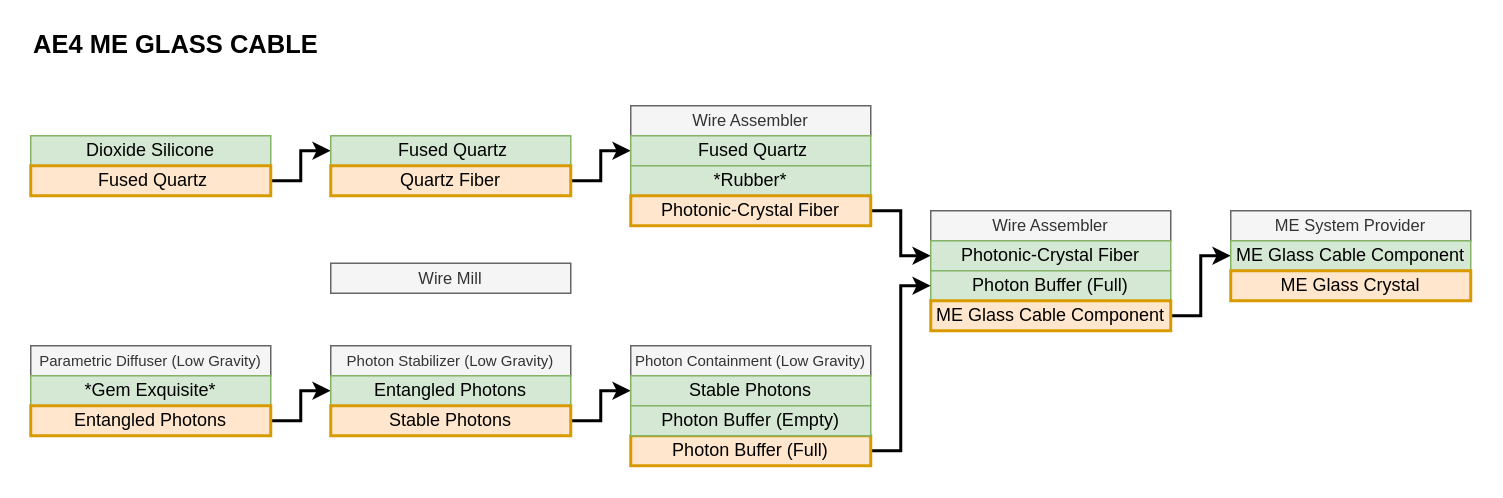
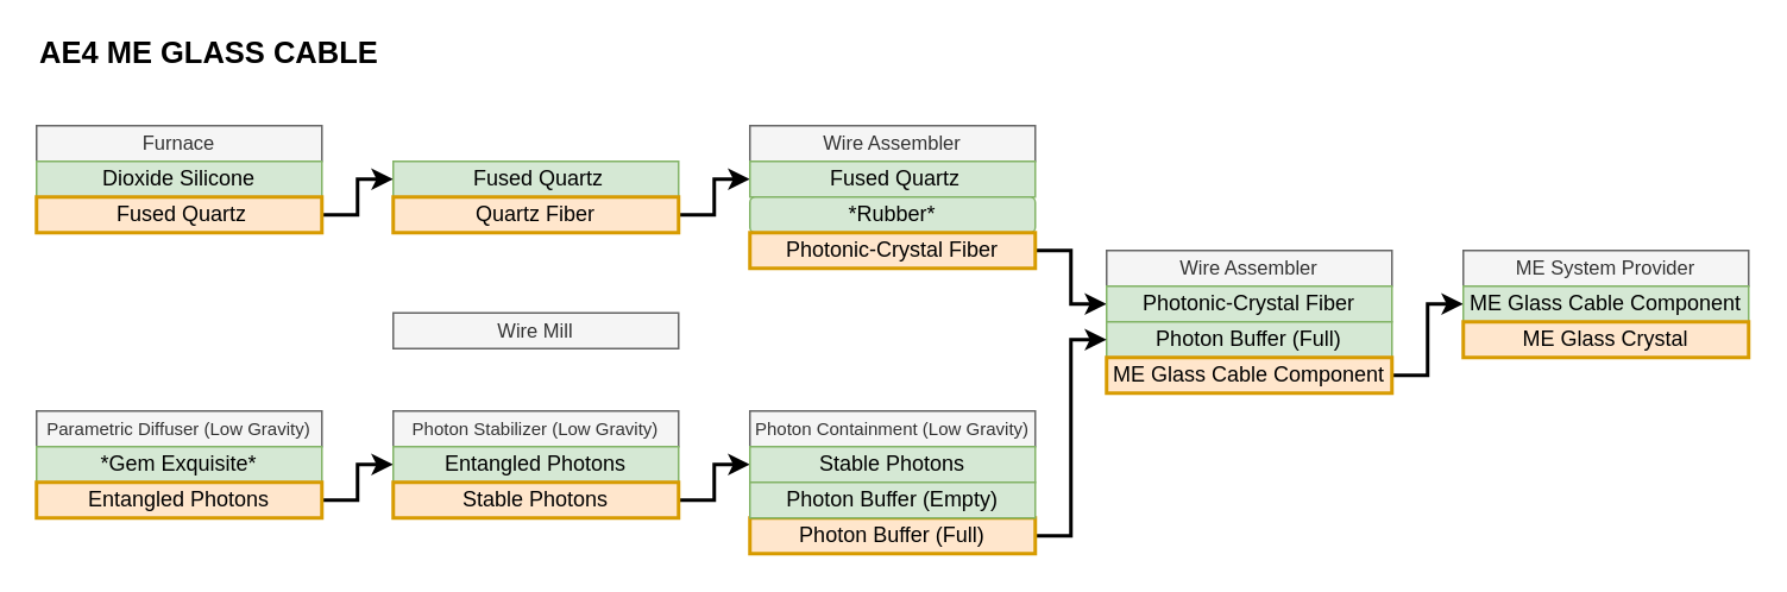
  <mxCell id="0" />
  <mxCell id="1" parent="0" />
  <mxCell id="2" value="&lt;span style=&quot;font-size: 17px&quot;&gt;AE4 ME GLASS CABLE&lt;/span&gt;" style="text;html=1;strokeColor=none;fillColor=none;align=left;verticalAlign=middle;whiteSpace=wrap;rounded=0;shadow=0;glass=0;sketch=0;fontSize=17;fontStyle=1" parent="1" vertex="1"><mxGeometry x="20" y="20" width="260" height="20" as="geometry" /></mxCell>
+ <mxCell id="3" value="Furnace" style="rounded=0;whiteSpace=wrap;html=1;shadow=0;glass=0;sketch=0;strokeWidth=1;fillColor=#f5f5f5;strokeColor=#666666;fontColor=#333333;fontSize=11;" parent="1" vertex="1"><mxGeometry x="20" y="70" width="160" height="20" as="geometry" /></mxCell>
  <mxCell id="4" value="Dioxide Silicone" style="rounded=0;whiteSpace=wrap;html=1;shadow=0;glass=0;sketch=0;strokeWidth=1;fillColor=#d5e8d4;strokeColor=#82b366;fontSize=12;" parent="1" vertex="1"><mxGeometry x="20" y="90" width="160" height="20" as="geometry" /></mxCell>
  <mxCell id="5" style="edgeStyle=orthogonalEdgeStyle;rounded=0;orthogonalLoop=1;jettySize=auto;html=1;entryX=0;entryY=0.5;entryDx=0;entryDy=0;fontSize=12;strokeWidth=2;" parent="1" source="6" target="8" edge="1"><mxGeometry relative="1" as="geometry" /></mxCell>
  <mxCell id="6" value="&lt;font style=&quot;font-size: 12px;&quot;&gt;&amp;nbsp;Fused Quartz&lt;/font&gt;" style="rounded=0;whiteSpace=wrap;html=1;shadow=0;glass=0;sketch=0;strokeWidth=2;fillColor=#ffe6cc;strokeColor=#d79b00;fontSize=12;" parent="1" vertex="1"><mxGeometry x="20" y="110" width="160" height="20" as="geometry" /></mxCell>
  <mxCell id="7" value="Wire Mill" style="rounded=0;whiteSpace=wrap;html=1;shadow=0;glass=0;sketch=0;strokeWidth=1;fillColor=#f5f5f5;strokeColor=#666666;fontColor=#333333;fontSize=11;" parent="1" vertex="1"><mxGeometry x="220" y="175" width="160" height="20" as="geometry" /></mxCell>
  <mxCell id="8" value="&lt;span style=&quot;font-size: 12px;&quot;&gt;&amp;nbsp;Fused Quartz&lt;/span&gt;" style="rounded=0;whiteSpace=wrap;html=1;shadow=0;glass=0;sketch=0;strokeWidth=1;fillColor=#d5e8d4;strokeColor=#82b366;fontSize=12;" parent="1" vertex="1"><mxGeometry x="220" y="90" width="160" height="20" as="geometry" /></mxCell>
  <mxCell id="9" style="edgeStyle=orthogonalEdgeStyle;rounded=0;orthogonalLoop=1;jettySize=auto;html=1;entryX=0;entryY=0.5;entryDx=0;entryDy=0;fontSize=12;strokeWidth=2;" parent="1" source="10" target="12" edge="1"><mxGeometry relative="1" as="geometry" /></mxCell>
  <mxCell id="10" value="&lt;font style=&quot;font-size: 12px;&quot;&gt;Quartz Fiber&lt;/font&gt;" style="rounded=0;whiteSpace=wrap;html=1;shadow=0;glass=0;sketch=0;strokeWidth=2;fillColor=#ffe6cc;strokeColor=#d79b00;fontSize=12;" parent="1" vertex="1"><mxGeometry x="220" y="110" width="160" height="20" as="geometry" /></mxCell>
  <mxCell id="11" value="Wire Assembler" style="rounded=0;whiteSpace=wrap;html=1;shadow=0;glass=0;sketch=0;strokeWidth=1;fillColor=#f5f5f5;strokeColor=#666666;fontColor=#333333;fontSize=11;" parent="1" vertex="1"><mxGeometry x="420" y="70" width="160" height="20" as="geometry" /></mxCell>
  <mxCell id="12" value="&lt;span style=&quot;font-size: 12px;&quot;&gt;&amp;nbsp;Fused Quartz&lt;/span&gt;" style="rounded=0;whiteSpace=wrap;html=1;shadow=0;glass=0;sketch=0;strokeWidth=1;fillColor=#d5e8d4;strokeColor=#82b366;fontSize=12;" parent="1" vertex="1"><mxGeometry x="420" y="90" width="160" height="20" as="geometry" /></mxCell>
- <mxCell id="13" value="&lt;span style=&quot;font-size: 12px;&quot;&gt;*Rubber*&lt;/span&gt;" style="rounded=0;whiteSpace=wrap;html=1;shadow=0;glass=0;sketch=0;strokeWidth=1;fillColor=#d5e8d4;strokeColor=#82b366;fontSize=12;" parent="1" vertex="1"><mxGeometry x="420" y="110" width="160" height="20" as="geometry" /></mxCell>
+ <mxCell id="13" value="&lt;span style=&quot;font-size: 12px;&quot;&gt;*Rubber*&lt;/span&gt;" style="whiteSpace=wrap;html=1;shadow=0;glass=0;sketch=0;strokeWidth=1;fillColor=#d5e8d4;strokeColor=#82b366;fontSize=12;rounded=1;" parent="1" vertex="1"><mxGeometry x="420" y="110" width="160" height="20" as="geometry" /></mxCell>
  <mxCell id="14" style="edgeStyle=orthogonalEdgeStyle;rounded=0;orthogonalLoop=1;jettySize=auto;html=1;entryX=0;entryY=0.5;entryDx=0;entryDy=0;fontSize=12;strokeWidth=2;" parent="1" source="15" target="17" edge="1"><mxGeometry relative="1" as="geometry" /></mxCell>
  <mxCell id="15" value="&lt;span style=&quot;font-family: helvetica; font-size: 12px;&quot;&gt;Photonic-Crystal Fiber&lt;/span&gt;" style="rounded=0;whiteSpace=wrap;html=1;shadow=0;glass=0;sketch=0;strokeWidth=2;fillColor=#ffe6cc;strokeColor=#d79b00;fontSize=12;" parent="1" vertex="1"><mxGeometry x="420" y="130" width="160" height="20" as="geometry" /></mxCell>
  <mxCell id="16" value="Wire Assembler" style="rounded=0;whiteSpace=wrap;html=1;shadow=0;glass=0;sketch=0;strokeWidth=1;fillColor=#f5f5f5;strokeColor=#666666;fontColor=#333333;fontSize=11;" parent="1" vertex="1"><mxGeometry x="620" y="140" width="160" height="20" as="geometry" /></mxCell>
  <mxCell id="17" value="&lt;span style=&quot;font-family: &amp;#34;helvetica&amp;#34;&quot;&gt;Photonic-Crystal Fiber&lt;/span&gt;" style="rounded=0;whiteSpace=wrap;html=1;shadow=0;glass=0;sketch=0;strokeWidth=1;fillColor=#d5e8d4;strokeColor=#82b366;fontSize=12;" parent="1" vertex="1"><mxGeometry x="620" y="160" width="160" height="20" as="geometry" /></mxCell>
  <mxCell id="18" value="&lt;span style=&quot;text-align: left; font-size: 12px;&quot;&gt;Photon Buffer (Full)&lt;/span&gt;" style="rounded=0;whiteSpace=wrap;html=1;shadow=0;glass=0;sketch=0;strokeWidth=1;fillColor=#d5e8d4;strokeColor=#82b366;fontSize=12;" parent="1" vertex="1"><mxGeometry x="620" y="180" width="160" height="20" as="geometry" /></mxCell>
  <mxCell id="19" style="edgeStyle=orthogonalEdgeStyle;rounded=0;orthogonalLoop=1;jettySize=auto;html=1;entryX=0;entryY=0.5;entryDx=0;entryDy=0;fontSize=12;strokeWidth=2;" parent="1" source="20" target="35" edge="1"><mxGeometry relative="1" as="geometry" /></mxCell>
  <mxCell id="20" value="&lt;font face=&quot;helvetica&quot; style=&quot;font-size: 12px&quot;&gt;&lt;span style=&quot;font-size: 12px&quot;&gt;ME Glass Сable Component&lt;/span&gt;&lt;/font&gt;" style="rounded=0;whiteSpace=wrap;html=1;shadow=0;glass=0;sketch=0;strokeWidth=2;fillColor=#ffe6cc;strokeColor=#d79b00;fontSize=12;" parent="1" vertex="1"><mxGeometry x="620" y="200" width="160" height="20" as="geometry" /></mxCell>
  <mxCell id="21" value="&lt;font style=&quot;font-size: 10px;&quot;&gt;Parametric Diffuser (Low Gravity)&lt;/font&gt;" style="rounded=0;whiteSpace=wrap;html=1;shadow=0;glass=0;sketch=0;strokeWidth=1;fillColor=#f5f5f5;strokeColor=#666666;fontColor=#333333;fontSize=10;" parent="1" vertex="1"><mxGeometry x="20" y="230" width="160" height="20" as="geometry" /></mxCell>
  <mxCell id="22" value="&lt;span style=&quot;font-size: 12px;&quot;&gt;*Gem Exquisite*&lt;/span&gt;" style="rounded=0;whiteSpace=wrap;html=1;shadow=0;glass=0;sketch=0;strokeWidth=1;fillColor=#d5e8d4;strokeColor=#82b366;fontSize=12;" parent="1" vertex="1"><mxGeometry x="20" y="250" width="160" height="20" as="geometry" /></mxCell>
  <mxCell id="23" style="edgeStyle=orthogonalEdgeStyle;rounded=0;orthogonalLoop=1;jettySize=auto;html=1;entryX=0;entryY=0.5;entryDx=0;entryDy=0;fontSize=12;strokeWidth=2;" parent="1" source="24" target="26" edge="1"><mxGeometry relative="1" as="geometry" /></mxCell>
  <mxCell id="24" value="&lt;span style=&quot;text-align: left; font-size: 12px;&quot;&gt;Entangled Photons&lt;/span&gt;" style="rounded=0;whiteSpace=wrap;html=1;shadow=0;glass=0;sketch=0;strokeWidth=2;fillColor=#ffe6cc;strokeColor=#d79b00;fontSize=12;" parent="1" vertex="1"><mxGeometry x="20" y="270" width="160" height="20" as="geometry" /></mxCell>
  <mxCell id="25" value="&lt;font style=&quot;font-size: 10px;&quot;&gt;Photon Stabilizer (Low Gravity)&lt;/font&gt;" style="rounded=0;whiteSpace=wrap;html=1;shadow=0;glass=0;sketch=0;strokeWidth=1;fillColor=#f5f5f5;strokeColor=#666666;fontColor=#333333;fontSize=10;" parent="1" vertex="1"><mxGeometry x="220" y="230" width="160" height="20" as="geometry" /></mxCell>
  <mxCell id="26" value="&lt;span style=&quot;text-align: left; font-size: 12px;&quot;&gt;Entangled Photons&lt;/span&gt;" style="rounded=0;whiteSpace=wrap;html=1;shadow=0;glass=0;sketch=0;strokeWidth=1;fillColor=#d5e8d4;strokeColor=#82b366;fontSize=12;" parent="1" vertex="1"><mxGeometry x="220" y="250" width="160" height="20" as="geometry" /></mxCell>
  <mxCell id="27" style="edgeStyle=orthogonalEdgeStyle;rounded=0;orthogonalLoop=1;jettySize=auto;html=1;fontSize=12;strokeWidth=2;" parent="1" source="28" target="30" edge="1"><mxGeometry relative="1" as="geometry" /></mxCell>
  <mxCell id="28" value="&lt;div style=&quot;text-align: left; font-size: 12px;&quot;&gt;&lt;span style=&quot;font-size: 12px;&quot;&gt;Stable Photons&lt;/span&gt;&lt;/div&gt;" style="rounded=0;whiteSpace=wrap;html=1;shadow=0;glass=0;sketch=0;strokeWidth=2;fillColor=#ffe6cc;strokeColor=#d79b00;fontSize=12;" parent="1" vertex="1"><mxGeometry x="220" y="270" width="160" height="20" as="geometry" /></mxCell>
  <mxCell id="29" value="&lt;font style=&quot;font-size: 10px;&quot;&gt;Photon Containment (Low Gravity)&lt;/font&gt;" style="rounded=0;whiteSpace=wrap;html=1;shadow=0;glass=0;sketch=0;strokeWidth=1;fillColor=#f5f5f5;strokeColor=#666666;fontColor=#333333;fontSize=10;" parent="1" vertex="1"><mxGeometry x="420" y="230" width="160" height="20" as="geometry" /></mxCell>
  <mxCell id="30" value="&lt;span style=&quot;text-align: left; font-size: 12px;&quot;&gt;Stable Photons&lt;/span&gt;" style="rounded=0;whiteSpace=wrap;html=1;shadow=0;glass=0;sketch=0;strokeWidth=1;fillColor=#d5e8d4;strokeColor=#82b366;fontSize=12;" parent="1" vertex="1"><mxGeometry x="420" y="250" width="160" height="20" as="geometry" /></mxCell>
  <mxCell id="31" style="edgeStyle=orthogonalEdgeStyle;rounded=0;orthogonalLoop=1;jettySize=auto;html=1;entryX=0;entryY=0.5;entryDx=0;entryDy=0;fontSize=12;strokeWidth=2;" parent="1" source="32" target="18" edge="1"><mxGeometry relative="1" as="geometry" /></mxCell>
  <mxCell id="32" value="&lt;div style=&quot;text-align: left; font-size: 12px;&quot;&gt;Photon Buffer (Full)&lt;br style=&quot;font-size: 12px;&quot;&gt;&lt;/div&gt;" style="rounded=0;whiteSpace=wrap;html=1;shadow=0;glass=0;sketch=0;strokeWidth=2;fillColor=#ffe6cc;strokeColor=#d79b00;fontSize=12;" parent="1" vertex="1"><mxGeometry x="420" y="290" width="160" height="20" as="geometry" /></mxCell>
  <mxCell id="33" value="&lt;div style=&quot;text-align: left; font-size: 12px;&quot;&gt;&lt;span style=&quot;font-size: 12px;&quot;&gt;Photon Buffer (Empty)&lt;/span&gt;&lt;/div&gt;" style="rounded=0;whiteSpace=wrap;html=1;shadow=0;glass=0;sketch=0;strokeWidth=1;fillColor=#d5e8d4;strokeColor=#82b366;fontSize=12;" parent="1" vertex="1"><mxGeometry x="420" y="270" width="160" height="20" as="geometry" /></mxCell>
  <mxCell id="34" value="ME System Provider" style="rounded=0;whiteSpace=wrap;html=1;shadow=0;glass=0;sketch=0;strokeWidth=1;fillColor=#f5f5f5;strokeColor=#666666;fontColor=#333333;fontSize=11;" parent="1" vertex="1"><mxGeometry x="820" y="140" width="160" height="20" as="geometry" /></mxCell>
  <mxCell id="35" value="&lt;span style=&quot;font-family: &amp;#34;helvetica&amp;#34;&quot;&gt;ME Glass Сable Component&lt;/span&gt;" style="rounded=0;whiteSpace=wrap;html=1;shadow=0;glass=0;sketch=0;strokeWidth=1;fillColor=#d5e8d4;strokeColor=#82b366;fontSize=12;" parent="1" vertex="1"><mxGeometry x="820" y="160" width="160" height="20" as="geometry" /></mxCell>
  <mxCell id="36" value="&lt;span style=&quot;font-family: helvetica; font-size: 12px;&quot;&gt;ME Glass Crystal&lt;/span&gt;" style="rounded=0;whiteSpace=wrap;html=1;shadow=0;glass=0;sketch=0;strokeWidth=2;fillColor=#ffe6cc;strokeColor=#d79b00;fontSize=12;" parent="1" vertex="1"><mxGeometry x="820" y="180" width="160" height="20" as="geometry" /></mxCell>
